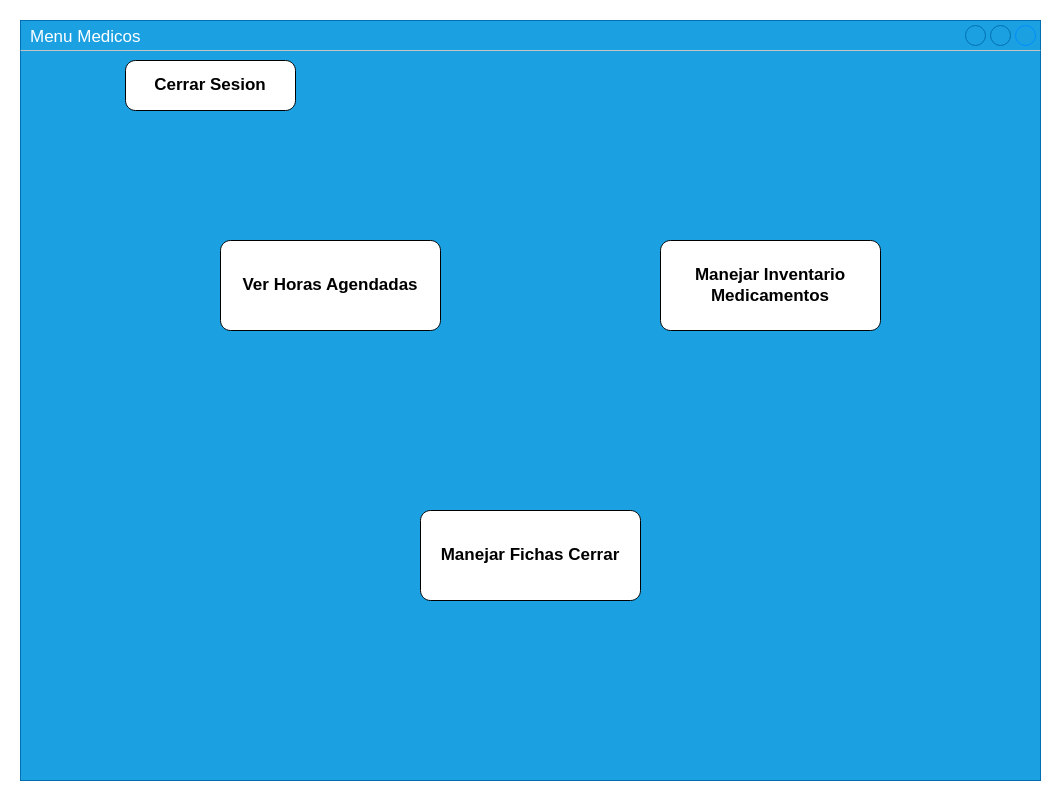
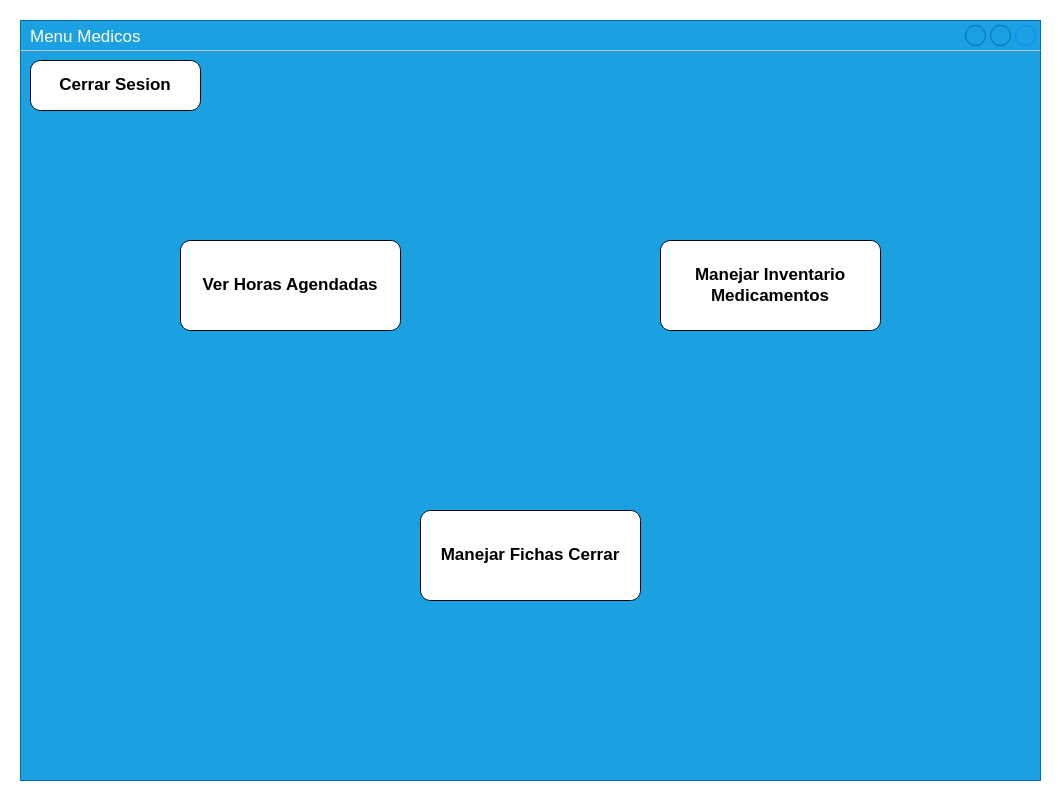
  <mxCell id="0" />
  <mxCell id="1" parent="0" />
  <mxCell id="2" value="Menu Medicos" style="strokeWidth=1;shadow=0;dashed=0;align=center;html=1;shape=mxgraph.mockup.containers.window;align=left;verticalAlign=top;spacingLeft=8;strokeColor2=#008cff;strokeColor3=#c4c4c4;fontColor=#ffffff;mainText=;fontSize=17;labelBackgroundColor=none;whiteSpace=wrap;fillColor=#1ba1e2;strokeColor=#006EAF;" vertex="1" parent="1"><mxGeometry x="20" y="20" width="1020" height="760" as="geometry" /></mxCell>
- <mxCell id="3" value="Ver Horas Agendadas" style="strokeWidth=1;shadow=0;dashed=0;align=center;html=1;shape=mxgraph.mockup.buttons.button;mainText=;buttonStyle=round;fontSize=17;fontStyle=1;whiteSpace=wrap;" vertex="1" parent="1"><mxGeometry x="220" y="240" width="220" height="90" as="geometry" /></mxCell>
+ <mxCell id="3" value="Ver Horas Agendadas" style="strokeWidth=1;shadow=0;dashed=0;align=center;html=1;shape=mxgraph.mockup.buttons.button;mainText=;buttonStyle=round;fontSize=17;fontStyle=1;whiteSpace=wrap;" vertex="1" parent="1"><mxGeometry x="180" y="240" width="220" height="90" as="geometry" /></mxCell>
  <mxCell id="4" value="Manejar Fichas Cerrar" style="strokeWidth=1;shadow=0;dashed=0;align=center;html=1;shape=mxgraph.mockup.buttons.button;mainText=;buttonStyle=round;fontSize=17;fontStyle=1;whiteSpace=wrap;" vertex="1" parent="1"><mxGeometry x="420" y="510" width="220" height="90" as="geometry" /></mxCell>
  <mxCell id="5" value="Manejar Inventario Medicamentos" style="strokeWidth=1;shadow=0;dashed=0;align=center;html=1;shape=mxgraph.mockup.buttons.button;mainText=;buttonStyle=round;fontSize=17;fontStyle=1;whiteSpace=wrap;" vertex="1" parent="1"><mxGeometry x="660" y="240" width="220" height="90" as="geometry" /></mxCell>
- <mxCell id="6" value="Cerrar Sesion" style="strokeWidth=1;shadow=0;dashed=0;align=center;html=1;shape=mxgraph.mockup.buttons.button;mainText=;buttonStyle=round;fontSize=17;fontStyle=1;whiteSpace=wrap;" vertex="1" parent="1"><mxGeometry x="125" y="60" width="170" height="50" as="geometry" /></mxCell>
+ <mxCell id="6" value="Cerrar Sesion" style="strokeWidth=1;shadow=0;dashed=0;align=center;html=1;shape=mxgraph.mockup.buttons.button;mainText=;buttonStyle=round;fontSize=17;fontStyle=1;whiteSpace=wrap;" vertex="1" parent="1"><mxGeometry x="30" y="60" width="170" height="50" as="geometry" /></mxCell>
